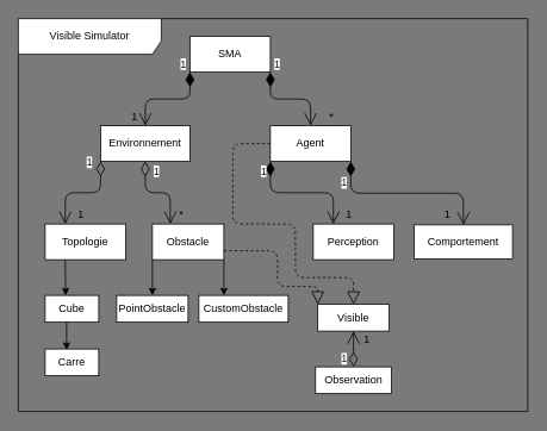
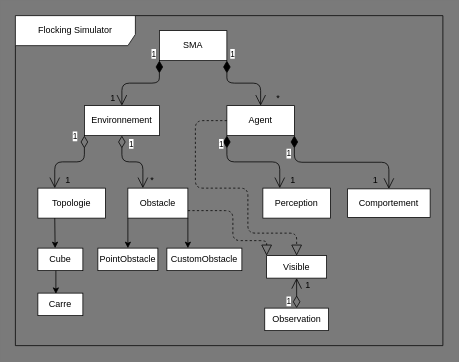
  <mxCell id="0" />
  <mxCell id="1" parent="0" />
  <mxCell id="2" value="SMA" style="rounded=0;whiteSpace=wrap;html=1;" vertex="1" parent="1"><mxGeometry x="212" y="40" width="90" height="40" as="geometry" /></mxCell>
  <mxCell id="3" value="Environnement" style="rounded=0;whiteSpace=wrap;html=1;" vertex="1" parent="1"><mxGeometry x="112" y="140" width="100" height="40" as="geometry" /></mxCell>
  <mxCell id="4" value="Agent" style="rounded=0;whiteSpace=wrap;html=1;" vertex="1" parent="1"><mxGeometry x="302" y="140" width="90" height="40" as="geometry" /></mxCell>
  <mxCell id="5" value="1" style="endArrow=open;html=1;endSize=12;startArrow=diamondThin;startSize=14;startFill=1;edgeStyle=orthogonalEdgeStyle;align=left;verticalAlign=bottom;exitX=0;exitY=1;exitDx=0;exitDy=0;entryX=0.5;entryY=0;entryDx=0;entryDy=0;" edge="1" parent="1" source="2" target="3"><mxGeometry x="-1" y="-12" relative="1" as="geometry"><mxPoint x="180" y="260" as="sourcePoint" /><mxPoint x="340" y="260" as="targetPoint" /><mxPoint as="offset" /></mxGeometry></mxCell>
  <mxCell id="6" value="1" style="endArrow=open;html=1;endSize=12;startArrow=diamondThin;startSize=14;startFill=1;edgeStyle=orthogonalEdgeStyle;align=left;verticalAlign=bottom;exitX=1;exitY=1;exitDx=0;exitDy=0;entryX=0.5;entryY=0;entryDx=0;entryDy=0;" edge="1" parent="1" source="2" target="4"><mxGeometry x="-1" y="3" relative="1" as="geometry"><mxPoint x="180" y="260" as="sourcePoint" /><mxPoint x="340" y="260" as="targetPoint" /></mxGeometry></mxCell>
  <mxCell id="7" value="1" style="text;html=1;align=center;verticalAlign=middle;resizable=0;points=[];autosize=1;strokeColor=none;fillColor=none;" vertex="1" parent="1"><mxGeometry x="140" y="120" width="20" height="20" as="geometry" /></mxCell>
  <mxCell id="8" value="*" style="text;html=1;align=center;verticalAlign=middle;resizable=0;points=[];autosize=1;strokeColor=none;fillColor=none;" vertex="1" parent="1"><mxGeometry x="360" y="120" width="20" height="20" as="geometry" /></mxCell>
  <mxCell id="9" value="Topologie" style="whiteSpace=wrap;html=1;" vertex="1" parent="1"><mxGeometry y="250" width="90" height="40" as="geometry" x="50" /></mxCell>
  <mxCell id="10" value="1" style="endArrow=open;html=1;endSize=12;startArrow=diamondThin;startSize=14;startFill=0;edgeStyle=orthogonalEdgeStyle;align=left;verticalAlign=bottom;exitX=0;exitY=1;exitDx=0;exitDy=0;entryX=0.25;entryY=0;entryDx=0;entryDy=0;" edge="1" parent="1" source="3" target="9"><mxGeometry x="-0.817" y="-17" relative="1" as="geometry"><mxPoint x="180" y="260" as="sourcePoint" /><mxPoint x="340" y="260" as="targetPoint" /><mxPoint as="offset" /></mxGeometry></mxCell>
  <mxCell id="11" value="Obstacle" style="whiteSpace=wrap;html=1;" vertex="1" parent="1"><mxGeometry x="170" y="250" width="80" height="40" as="geometry" /></mxCell>
  <mxCell id="12" value="1" style="text;html=1;align=center;verticalAlign=middle;resizable=0;points=[];autosize=1;strokeColor=none;fillColor=none;" vertex="1" parent="1"><mxGeometry x="80" y="230" width="20" height="20" as="geometry" /></mxCell>
  <mxCell id="13" value="1" style="endArrow=open;html=1;endSize=12;startArrow=diamondThin;startSize=14;startFill=0;edgeStyle=orthogonalEdgeStyle;align=left;verticalAlign=bottom;exitX=0.5;exitY=1;exitDx=0;exitDy=0;entryX=0.25;entryY=0;entryDx=0;entryDy=0;" edge="1" parent="1" source="3" target="11"><mxGeometry x="-0.592" y="8" relative="1" as="geometry"><mxPoint x="180" y="260" as="sourcePoint" /><mxPoint x="340" y="260" as="targetPoint" /><mxPoint as="offset" /></mxGeometry></mxCell>
  <mxCell id="14" value="*" style="text;html=1;align=center;verticalAlign=middle;resizable=0;points=[];autosize=1;strokeColor=none;fillColor=none;" vertex="1" parent="1"><mxGeometry x="192" y="230" width="20" height="20" as="geometry" /></mxCell>
  <mxCell id="15" value="1" style="endArrow=open;html=1;endSize=12;startArrow=diamondThin;startSize=14;startFill=1;edgeStyle=orthogonalEdgeStyle;align=left;verticalAlign=bottom;exitX=0;exitY=1;exitDx=0;exitDy=0;entryX=0.25;entryY=0;entryDx=0;entryDy=0;" edge="1" parent="1" source="4" target="16"><mxGeometry x="-0.714" y="-12" relative="1" as="geometry"><mxPoint x="180" y="260" as="sourcePoint" /><mxPoint x="302" y="250" as="targetPoint" /><mxPoint as="offset" /></mxGeometry></mxCell>
  <mxCell id="16" value="Perception" style="whiteSpace=wrap;html=1;" vertex="1" parent="1"><mxGeometry x="350" y="250" width="90" height="40" as="geometry" /></mxCell>
  <mxCell id="17" value="" style="endArrow=classic;html=1;exitX=0.25;exitY=1;exitDx=0;exitDy=0;" edge="1" parent="1" source="9"><mxGeometry width="50" height="50" relative="1" as="geometry"><mxPoint x="230" y="280" as="sourcePoint" /><mxPoint x="73" y="330" as="targetPoint" /></mxGeometry></mxCell>
  <mxCell id="18" value="Cube" style="whiteSpace=wrap;html=1;" vertex="1" parent="1"><mxGeometry y="330" width="60" height="30" as="geometry" x="50" /></mxCell>
  <mxCell id="19" value="" style="endArrow=classic;html=1;exitX=0.4;exitY=1;exitDx=0;exitDy=0;entryX=0.4;entryY=0.033;entryDx=0;entryDy=0;entryPerimeter=0;exitPerimeter=0;" edge="1" parent="1" source="18" target="20"><mxGeometry width="50" height="50" relative="1" as="geometry"><mxPoint x="230" y="280" as="sourcePoint" /><mxPoint x="65" y="390" as="targetPoint" /></mxGeometry></mxCell>
  <mxCell id="20" value="Carre" style="whiteSpace=wrap;html=1;" vertex="1" parent="1"><mxGeometry y="390" width="60" height="30" as="geometry" x="50" /></mxCell>
  <mxCell id="21" value="Comportement" style="whiteSpace=wrap;html=1;" vertex="1" parent="1"><mxGeometry x="463" y="251" width="110" height="38" as="geometry" /></mxCell>
  <mxCell id="22" value="1" style="endArrow=open;html=1;endSize=12;startArrow=diamondThin;startSize=14;startFill=1;edgeStyle=orthogonalEdgeStyle;align=left;verticalAlign=bottom;exitX=1;exitY=1;exitDx=0;exitDy=0;entryX=0.5;entryY=0;entryDx=0;entryDy=0;" edge="1" parent="1" source="4" target="21"><mxGeometry x="-0.661" y="-12" relative="1" as="geometry"><mxPoint x="180" y="260" as="sourcePoint" /><mxPoint x="440" y="250" as="targetPoint" /><mxPoint as="offset" /></mxGeometry></mxCell>
  <mxCell id="23" value="1" style="text;html=1;align=center;verticalAlign=middle;resizable=0;points=[];autosize=1;strokeColor=none;fillColor=none;" vertex="1" parent="1"><mxGeometry x="380" y="230" width="20" height="20" as="geometry" /></mxCell>
  <mxCell id="24" value="1" style="text;html=1;align=center;verticalAlign=middle;resizable=0;points=[];autosize=1;strokeColor=none;fillColor=none;" vertex="1" parent="1"><mxGeometry x="490" y="230" width="20" height="20" as="geometry" /></mxCell>
  <mxCell id="25" value="" style="endArrow=classic;html=1;exitX=0;exitY=1;exitDx=0;exitDy=0;" edge="1" parent="1" source="11"><mxGeometry width="50" height="50" relative="1" as="geometry"><mxPoint x="230" y="280" as="sourcePoint" /><mxPoint x="170" y="330" as="targetPoint" /></mxGeometry></mxCell>
  <mxCell id="26" value="PointObstacle" style="whiteSpace=wrap;html=1;" vertex="1" parent="1"><mxGeometry x="130" y="330" width="80" height="30" as="geometry" /></mxCell>
  <mxCell id="27" value="CustomObstacle" style="whiteSpace=wrap;html=1;" vertex="1" parent="1"><mxGeometry x="222" y="330" width="100" height="30" as="geometry" /></mxCell>
  <mxCell id="28" value="Visible" style="whiteSpace=wrap;html=1;" vertex="1" parent="1"><mxGeometry x="355" y="340" width="80" height="30" as="geometry" /></mxCell>
  <mxCell id="29" value="" style="endArrow=classic;html=1;exitX=1;exitY=1;exitDx=0;exitDy=0;" edge="1" parent="1" source="11"><mxGeometry width="50" height="50" relative="1" as="geometry"><mxPoint x="240" y="320" as="sourcePoint" /><mxPoint x="250" y="330" as="targetPoint" /></mxGeometry></mxCell>
  <mxCell id="30" value="" style="endArrow=block;dashed=1;endFill=0;endSize=12;html=1;exitX=1;exitY=0.75;exitDx=0;exitDy=0;entryX=0;entryY=0;entryDx=0;entryDy=0;" edge="1" parent="1" source="11" target="28"><mxGeometry width="160" relative="1" as="geometry"><mxPoint x="360" y="320" as="sourcePoint" /><mxPoint x="390" y="310" as="targetPoint" /><Array as="points"><mxPoint x="310" y="280" /><mxPoint x="310" y="320" /><mxPoint x="355" y="320" /></Array></mxGeometry></mxCell>
  <mxCell id="31" value="" style="endArrow=block;dashed=1;endFill=0;endSize=12;html=1;exitX=0;exitY=0.5;exitDx=0;exitDy=0;entryX=0.5;entryY=0;entryDx=0;entryDy=0;" edge="1" parent="1" source="4" target="28"><mxGeometry width="160" relative="1" as="geometry"><mxPoint x="360" y="320" as="sourcePoint" /><mxPoint x="520" y="320" as="targetPoint" /><Array as="points"><mxPoint x="260" y="160" /><mxPoint x="260" y="250" /><mxPoint x="330" y="250" /><mxPoint x="330" y="310" /><mxPoint x="395" y="310" /></Array></mxGeometry></mxCell>
  <mxCell id="32" value="Observation" style="whiteSpace=wrap;html=1;" vertex="1" parent="1"><mxGeometry x="352.5" y="410" width="85" height="30" as="geometry" /></mxCell>
  <mxCell id="33" value="1" style="endArrow=open;html=1;endSize=12;startArrow=diamondThin;startSize=14;startFill=0;edgeStyle=orthogonalEdgeStyle;align=left;verticalAlign=bottom;exitX=0.5;exitY=0;exitDx=0;exitDy=0;entryX=0.5;entryY=1;entryDx=0;entryDy=0;" edge="1" parent="1" source="32" target="28"><mxGeometry x="-1" y="15" relative="1" as="geometry"><mxPoint x="280" y="280" as="sourcePoint" /><mxPoint x="440" y="280" as="targetPoint" /><mxPoint as="offset" /></mxGeometry></mxCell>
  <mxCell id="34" value="1" style="text;html=1;align=center;verticalAlign=middle;resizable=0;points=[];autosize=1;strokeColor=none;fillColor=none;" vertex="1" parent="1"><mxGeometry x="400" y="370" width="20" height="20" as="geometry" /></mxCell>
- <mxCell id="35" value="Visible Simulator" style="shape=umlFrame;whiteSpace=wrap;html=1;width=160;height=40;" vertex="1" parent="1"><mxGeometry x="20" y="20" width="570" height="440" as="geometry" /></mxCell>
+ <mxCell id="35" value="Flocking Simulator" style="shape=umlFrame;whiteSpace=wrap;html=1;width=160;height=40;" vertex="1" parent="1"><mxGeometry x="20" y="20" width="570" height="440" as="geometry" /></mxCell>
